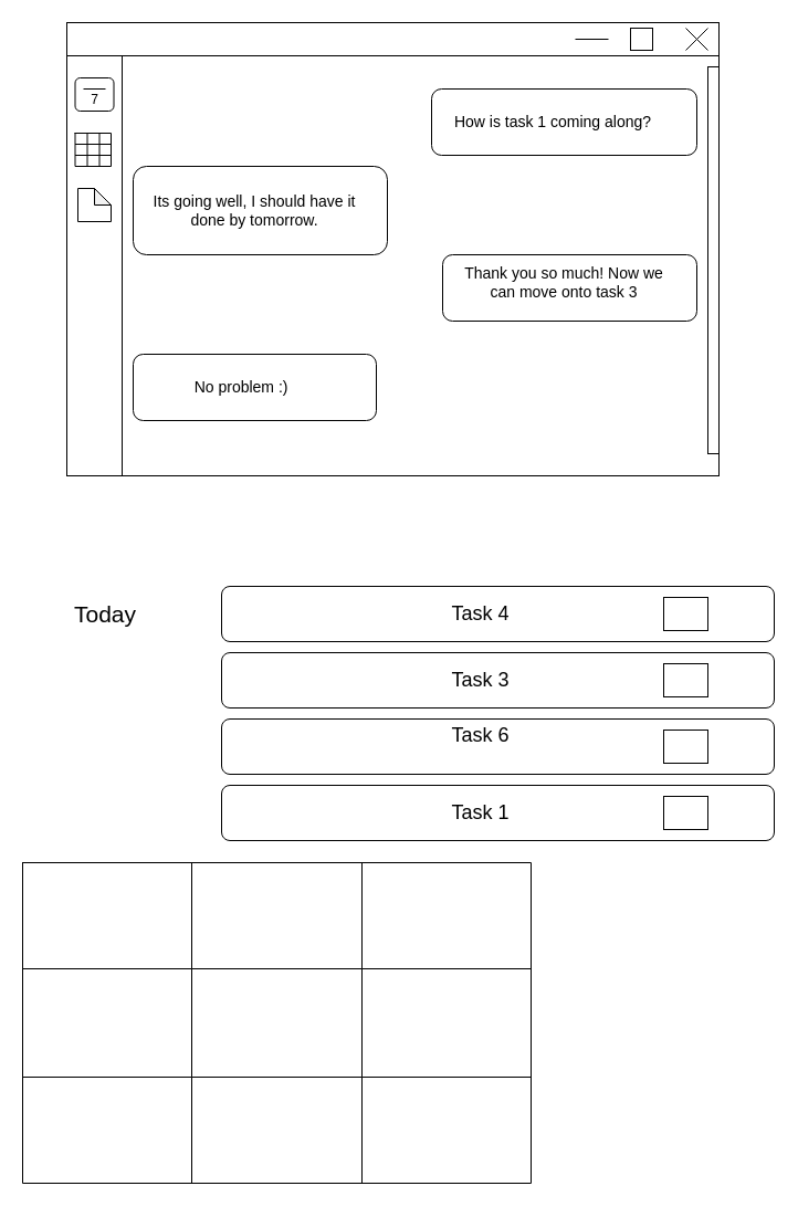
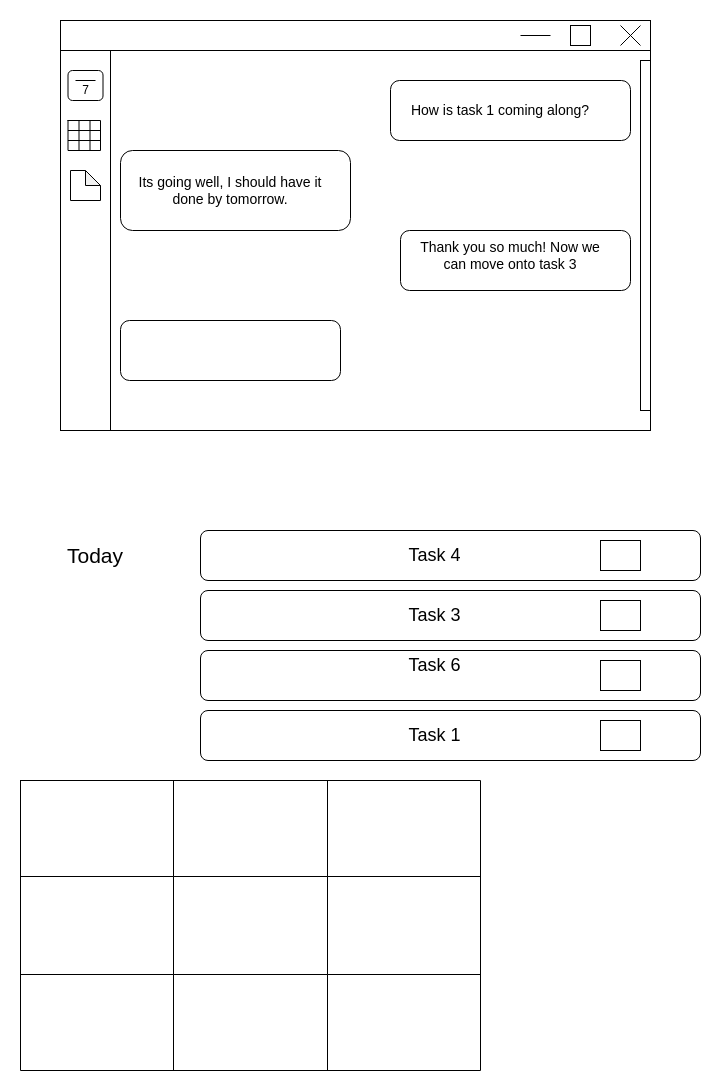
  <mxCell id="0" />
  <mxCell id="1" parent="0" />
  <mxCell id="2" value="" style="rounded=0;whiteSpace=wrap;html=1;" vertex="1" parent="1"><mxGeometry x="60" y="20" width="590" height="410" as="geometry" /></mxCell>
  <mxCell id="3" value="" style="rounded=0;whiteSpace=wrap;html=1;" vertex="1" parent="1"><mxGeometry x="60" y="20" width="590" height="30" as="geometry" /></mxCell>
  <mxCell id="4" value="" style="rounded=0;whiteSpace=wrap;html=1;" vertex="1" parent="1"><mxGeometry x="570" y="25" width="20" height="20" as="geometry" /></mxCell>
  <mxCell id="5" value="" style="line;strokeWidth=1;html=1;perimeter=backbonePerimeter;points=[];outlineConnect=0;" vertex="1" parent="1"><mxGeometry x="520" y="30" width="30" height="10" as="geometry" /></mxCell>
  <mxCell id="6" value="" style="endArrow=none;html=1;" edge="1" parent="1"><mxGeometry width="50" height="50" relative="1" as="geometry"><mxPoint x="620" y="45" as="sourcePoint" /><mxPoint x="640" y="25" as="targetPoint" /></mxGeometry></mxCell>
  <mxCell id="7" value="" style="endArrow=none;html=1;" edge="1" parent="1"><mxGeometry width="50" height="50" relative="1" as="geometry"><mxPoint x="620" y="25" as="sourcePoint" /><mxPoint x="640" y="45" as="targetPoint" /></mxGeometry></mxCell>
  <mxCell id="8" value="" style="rounded=0;whiteSpace=wrap;html=1;strokeWidth=1;" vertex="1" parent="1"><mxGeometry x="60" y="50" width="50" height="380" as="geometry" /></mxCell>
  <mxCell id="9" value="&lt;font style=&quot;font-size: 21px&quot;&gt;Today&lt;/font&gt;" style="text;html=1;strokeColor=none;fillColor=none;align=center;verticalAlign=middle;whiteSpace=wrap;rounded=0;" vertex="1" parent="1"><mxGeometry x="50" y="530" width="90" height="50" as="geometry" /></mxCell>
  <mxCell id="10" value="" style="rounded=1;whiteSpace=wrap;html=1;strokeWidth=1;" vertex="1" parent="1"><mxGeometry x="200" y="710" width="500" height="50" as="geometry" /></mxCell>
  <mxCell id="11" value="&lt;font style=&quot;font-size: 18px&quot;&gt;Task 1&lt;/font&gt;" style="text;html=1;strokeColor=none;fillColor=none;align=center;verticalAlign=middle;whiteSpace=wrap;rounded=0;" vertex="1" parent="1"><mxGeometry x="237.5" y="720" width="392.5" height="30" as="geometry" /></mxCell>
  <mxCell id="12" value="" style="rounded=1;whiteSpace=wrap;html=1;strokeWidth=1;" vertex="1" parent="1"><mxGeometry x="200" y="650" width="500" height="50" as="geometry" /></mxCell>
  <mxCell id="13" value="" style="rounded=1;whiteSpace=wrap;html=1;strokeWidth=1;" vertex="1" parent="1"><mxGeometry x="200" y="590" width="500" height="50" as="geometry" /></mxCell>
  <mxCell id="14" value="" style="rounded=1;whiteSpace=wrap;html=1;strokeWidth=1;" vertex="1" parent="1"><mxGeometry x="200" y="530" width="500" height="50" as="geometry" /></mxCell>
  <mxCell id="15" value="&lt;font style=&quot;font-size: 18px&quot;&gt;Task 6&lt;/font&gt;" style="text;html=1;strokeColor=none;fillColor=none;align=center;verticalAlign=middle;whiteSpace=wrap;rounded=0;" vertex="1" parent="1"><mxGeometry x="237.5" y="650" width="392.5" height="30" as="geometry" /></mxCell>
  <mxCell id="16" value="&lt;font style=&quot;font-size: 18px&quot;&gt;Task 3&lt;/font&gt;" style="text;html=1;strokeColor=none;fillColor=none;align=center;verticalAlign=middle;whiteSpace=wrap;rounded=0;" vertex="1" parent="1"><mxGeometry x="237.5" y="600" width="392.5" height="30" as="geometry" /></mxCell>
  <mxCell id="17" value="&lt;font style=&quot;font-size: 18px&quot;&gt;Task 4&lt;/font&gt;" style="text;html=1;strokeColor=none;fillColor=none;align=center;verticalAlign=middle;whiteSpace=wrap;rounded=0;" vertex="1" parent="1"><mxGeometry x="237.5" y="540" width="392.5" height="30" as="geometry" /></mxCell>
  <mxCell id="18" value="" style="rounded=0;whiteSpace=wrap;html=1;strokeWidth=1;" vertex="1" parent="1"><mxGeometry x="600" y="720" width="40" height="30" as="geometry" /></mxCell>
  <mxCell id="19" value="" style="rounded=0;whiteSpace=wrap;html=1;strokeWidth=1;" vertex="1" parent="1"><mxGeometry x="600" y="660" width="40" height="30" as="geometry" /></mxCell>
  <mxCell id="20" value="" style="rounded=0;whiteSpace=wrap;html=1;strokeWidth=1;" vertex="1" parent="1"><mxGeometry x="600" y="600" width="40" height="30" as="geometry" /></mxCell>
  <mxCell id="21" value="" style="rounded=0;whiteSpace=wrap;html=1;strokeWidth=1;" vertex="1" parent="1"><mxGeometry x="600" y="540" width="40" height="30" as="geometry" /></mxCell>
  <mxCell id="22" value="" style="rounded=1;whiteSpace=wrap;html=1;strokeWidth=1;" vertex="1" parent="1"><mxGeometry x="67.5" y="70" width="35" height="30" as="geometry" /></mxCell>
  <mxCell id="23" value="" style="endArrow=none;html=1;strokeColor=#000000;" edge="1" parent="1"><mxGeometry width="50" height="50" relative="1" as="geometry"><mxPoint x="75" y="80" as="sourcePoint" /><mxPoint x="95" y="80" as="targetPoint" /></mxGeometry></mxCell>
  <mxCell id="24" value="7" style="text;html=1;strokeColor=none;fillColor=none;align=center;verticalAlign=middle;whiteSpace=wrap;rounded=0;" vertex="1" parent="1"><mxGeometry x="67.5" y="80" width="35" height="20" as="geometry" /></mxCell>
  <mxCell id="25" value="" style="shape=table;html=1;whiteSpace=wrap;startSize=0;container=1;collapsible=0;childLayout=tableLayout;strokeWidth=1;" vertex="1" parent="1"><mxGeometry x="67.5" y="120" width="32.5" height="30" as="geometry" /></mxCell>
  <mxCell id="26" value="" style="shape=partialRectangle;html=1;whiteSpace=wrap;collapsible=0;dropTarget=0;pointerEvents=0;fillColor=none;top=0;left=0;bottom=0;right=0;points=[[0,0.5],[1,0.5]];portConstraint=eastwest;" vertex="1" parent="25"><mxGeometry width="32.5" height="10" as="geometry" /></mxCell>
  <mxCell id="27" value="" style="shape=partialRectangle;html=1;whiteSpace=wrap;connectable=0;fillColor=none;top=0;left=0;bottom=0;right=0;overflow=hidden;" vertex="1" parent="26"><mxGeometry width="11" height="10" as="geometry" /></mxCell>
  <mxCell id="28" value="" style="shape=partialRectangle;html=1;whiteSpace=wrap;connectable=0;fillColor=none;top=0;left=0;bottom=0;right=0;overflow=hidden;" vertex="1" parent="26"><mxGeometry x="11" width="11" height="10" as="geometry" /></mxCell>
  <mxCell id="29" value="" style="shape=partialRectangle;html=1;whiteSpace=wrap;connectable=0;fillColor=none;top=0;left=0;bottom=0;right=0;overflow=hidden;" vertex="1" parent="26"><mxGeometry x="22" width="11" height="10" as="geometry" /></mxCell>
  <mxCell id="30" value="" style="shape=partialRectangle;html=1;whiteSpace=wrap;collapsible=0;dropTarget=0;pointerEvents=0;fillColor=none;top=0;left=0;bottom=0;right=0;points=[[0,0.5],[1,0.5]];portConstraint=eastwest;" vertex="1" parent="25"><mxGeometry y="10" width="32.5" height="10" as="geometry" /></mxCell>
  <mxCell id="31" value="" style="shape=partialRectangle;html=1;whiteSpace=wrap;connectable=0;fillColor=none;top=0;left=0;bottom=0;right=0;overflow=hidden;" vertex="1" parent="30"><mxGeometry width="11" height="10" as="geometry" /></mxCell>
  <mxCell id="32" value="" style="shape=partialRectangle;html=1;whiteSpace=wrap;connectable=0;fillColor=none;top=0;left=0;bottom=0;right=0;overflow=hidden;" vertex="1" parent="30"><mxGeometry x="11" width="11" height="10" as="geometry" /></mxCell>
  <mxCell id="33" value="" style="shape=partialRectangle;html=1;whiteSpace=wrap;connectable=0;fillColor=none;top=0;left=0;bottom=0;right=0;overflow=hidden;" vertex="1" parent="30"><mxGeometry x="22" width="11" height="10" as="geometry" /></mxCell>
  <mxCell id="34" value="" style="shape=partialRectangle;html=1;whiteSpace=wrap;collapsible=0;dropTarget=0;pointerEvents=0;fillColor=none;top=0;left=0;bottom=0;right=0;points=[[0,0.5],[1,0.5]];portConstraint=eastwest;" vertex="1" parent="25"><mxGeometry y="20" width="32.5" height="10" as="geometry" /></mxCell>
  <mxCell id="35" value="" style="shape=partialRectangle;html=1;whiteSpace=wrap;connectable=0;fillColor=none;top=0;left=0;bottom=0;right=0;overflow=hidden;" vertex="1" parent="34"><mxGeometry width="11" height="10" as="geometry" /></mxCell>
  <mxCell id="36" value="" style="shape=partialRectangle;html=1;whiteSpace=wrap;connectable=0;fillColor=none;top=0;left=0;bottom=0;right=0;overflow=hidden;" vertex="1" parent="34"><mxGeometry x="11" width="11" height="10" as="geometry" /></mxCell>
  <mxCell id="37" value="" style="shape=partialRectangle;html=1;whiteSpace=wrap;connectable=0;fillColor=none;top=0;left=0;bottom=0;right=0;overflow=hidden;" vertex="1" parent="34"><mxGeometry x="22" width="11" height="10" as="geometry" /></mxCell>
  <mxCell id="38" value="" style="rounded=0;whiteSpace=wrap;html=1;strokeWidth=1;" vertex="1" parent="1"><mxGeometry x="640" y="60" width="10" height="350" as="geometry" /></mxCell>
  <mxCell id="39" value="" style="shape=note;whiteSpace=wrap;html=1;backgroundOutline=1;darkOpacity=0.05;strokeWidth=1;size=15;" vertex="1" parent="1"><mxGeometry x="70" y="170" width="30" height="30" as="geometry" /></mxCell>
  <mxCell id="40" value="" style="shape=table;html=1;whiteSpace=wrap;startSize=0;container=1;collapsible=0;childLayout=tableLayout;strokeWidth=1;" vertex="1" parent="1"><mxGeometry x="20" y="780" width="460" height="290" as="geometry" /></mxCell>
  <mxCell id="41" value="" style="shape=partialRectangle;html=1;whiteSpace=wrap;collapsible=0;dropTarget=0;pointerEvents=0;fillColor=none;top=0;left=0;bottom=0;right=0;points=[[0,0.5],[1,0.5]];portConstraint=eastwest;" vertex="1" parent="40"><mxGeometry width="460" height="96" as="geometry" /></mxCell>
  <mxCell id="42" value="" style="shape=partialRectangle;html=1;whiteSpace=wrap;connectable=0;fillColor=none;top=0;left=0;bottom=0;right=0;overflow=hidden;" vertex="1" parent="41"><mxGeometry width="153" height="96" as="geometry" /></mxCell>
  <mxCell id="43" value="" style="shape=partialRectangle;html=1;whiteSpace=wrap;connectable=0;fillColor=none;top=0;left=0;bottom=0;right=0;overflow=hidden;" vertex="1" parent="41"><mxGeometry x="153" width="154" height="96" as="geometry" /></mxCell>
  <mxCell id="44" value="" style="shape=partialRectangle;html=1;whiteSpace=wrap;connectable=0;fillColor=none;top=0;left=0;bottom=0;right=0;overflow=hidden;" vertex="1" parent="41"><mxGeometry x="307" width="153" height="96" as="geometry" /></mxCell>
  <mxCell id="45" value="" style="shape=partialRectangle;html=1;whiteSpace=wrap;collapsible=0;dropTarget=0;pointerEvents=0;fillColor=none;top=0;left=0;bottom=0;right=0;points=[[0,0.5],[1,0.5]];portConstraint=eastwest;" vertex="1" parent="40"><mxGeometry y="96" width="460" height="98" as="geometry" /></mxCell>
  <mxCell id="46" value="" style="shape=partialRectangle;html=1;whiteSpace=wrap;connectable=0;fillColor=none;top=0;left=0;bottom=0;right=0;overflow=hidden;" vertex="1" parent="45"><mxGeometry width="153" height="98" as="geometry" /></mxCell>
  <mxCell id="47" value="" style="shape=partialRectangle;html=1;whiteSpace=wrap;connectable=0;fillColor=none;top=0;left=0;bottom=0;right=0;overflow=hidden;" vertex="1" parent="45"><mxGeometry x="153" width="154" height="98" as="geometry" /></mxCell>
  <mxCell id="48" value="" style="shape=partialRectangle;html=1;whiteSpace=wrap;connectable=0;fillColor=none;top=0;left=0;bottom=0;right=0;overflow=hidden;" vertex="1" parent="45"><mxGeometry x="307" width="153" height="98" as="geometry" /></mxCell>
  <mxCell id="49" value="" style="shape=partialRectangle;html=1;whiteSpace=wrap;collapsible=0;dropTarget=0;pointerEvents=0;fillColor=none;top=0;left=0;bottom=0;right=0;points=[[0,0.5],[1,0.5]];portConstraint=eastwest;" vertex="1" parent="40"><mxGeometry y="194" width="460" height="96" as="geometry" /></mxCell>
  <mxCell id="50" value="" style="shape=partialRectangle;html=1;whiteSpace=wrap;connectable=0;fillColor=none;top=0;left=0;bottom=0;right=0;overflow=hidden;" vertex="1" parent="49"><mxGeometry width="153" height="96" as="geometry" /></mxCell>
  <mxCell id="51" value="" style="shape=partialRectangle;html=1;whiteSpace=wrap;connectable=0;fillColor=none;top=0;left=0;bottom=0;right=0;overflow=hidden;" vertex="1" parent="49"><mxGeometry x="153" width="154" height="96" as="geometry" /></mxCell>
  <mxCell id="52" value="" style="shape=partialRectangle;html=1;whiteSpace=wrap;connectable=0;fillColor=none;top=0;left=0;bottom=0;right=0;overflow=hidden;" vertex="1" parent="49"><mxGeometry x="307" width="153" height="96" as="geometry" /></mxCell>
  <mxCell id="53" value="" style="rounded=1;whiteSpace=wrap;html=1;strokeWidth=1;" vertex="1" parent="1"><mxGeometry x="390" y="80" width="240" height="60" as="geometry" /></mxCell>
  <mxCell id="54" value="" style="rounded=1;whiteSpace=wrap;html=1;strokeWidth=1;" vertex="1" parent="1"><mxGeometry x="120" y="150" width="230" height="80" as="geometry" /></mxCell>
  <mxCell id="55" value="" style="rounded=1;whiteSpace=wrap;html=1;strokeWidth=1;" vertex="1" parent="1"><mxGeometry x="400" y="230" width="230" height="60" as="geometry" /></mxCell>
  <mxCell id="56" value="" style="rounded=1;whiteSpace=wrap;html=1;strokeWidth=1;" vertex="1" parent="1"><mxGeometry x="120" y="320" width="220" height="60" as="geometry" /></mxCell>
  <mxCell id="57" value="&lt;font style=&quot;font-size: 14px&quot;&gt;How is task 1 coming along?&lt;/font&gt;" style="text;html=1;strokeColor=none;fillColor=none;align=center;verticalAlign=middle;whiteSpace=wrap;rounded=0;strokeWidth=3;" vertex="1" parent="1"><mxGeometry x="400" y="95" width="200" height="30" as="geometry" /></mxCell>
  <mxCell id="58" value="&lt;font style=&quot;font-size: 14px&quot;&gt;Its going well, I should have it done by tomorrow.&lt;/font&gt;" style="text;html=1;strokeColor=none;fillColor=none;align=center;verticalAlign=middle;whiteSpace=wrap;rounded=0;strokeWidth=3;" vertex="1" parent="1"><mxGeometry x="130" y="175" width="200" height="30" as="geometry" /></mxCell>
  <mxCell id="59" value="&lt;font style=&quot;font-size: 14px&quot;&gt;Thank you so much! Now we can move onto task 3&lt;/font&gt;" style="text;html=1;strokeColor=none;fillColor=none;align=center;verticalAlign=middle;whiteSpace=wrap;rounded=0;strokeWidth=3;" vertex="1" parent="1"><mxGeometry x="410" y="240" width="200" height="30" as="geometry" /></mxCell>
- <mxCell id="60" value="&lt;font style=&quot;font-size: 14px&quot;&gt;No problem :)&amp;nbsp;&lt;/font&gt;" style="text;html=1;strokeColor=none;fillColor=none;align=center;verticalAlign=middle;whiteSpace=wrap;rounded=0;strokeWidth=3;" vertex="1" parent="1"><mxGeometry x="120" y="335" width="200" height="30" as="geometry" /></mxCell>
